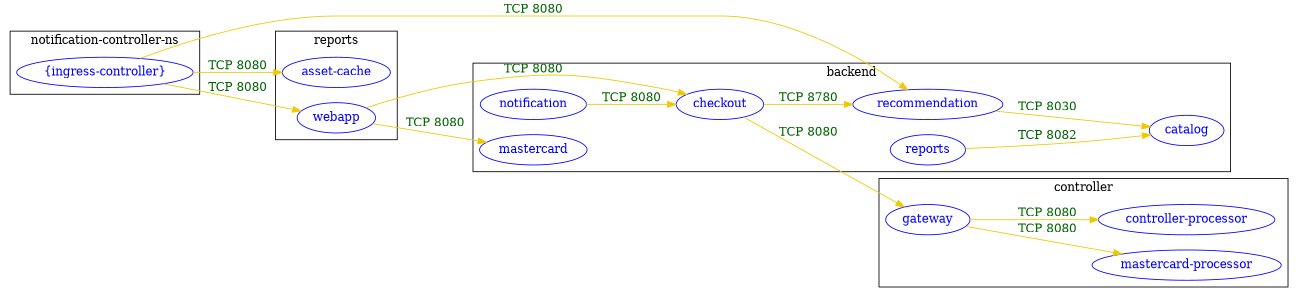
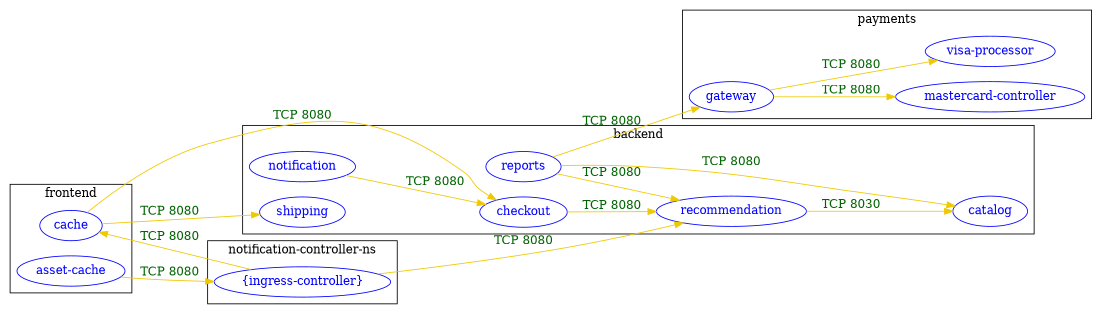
  digraph {
    rankdir=LR
    node [color=blue fontcolor=blue]
    edge [color=gold2 fontcolor=darkgreen]
    n1 [label=catalog]
    n2 [label=checkout]
    n3 [label=notification]
    n4 [label=recommendation]
    n5 [label=reports]
-   n6 [label=mastercard]
+   n6 [label=shipping]
    n7 [label="asset-cache"]
-   n8 [label=webapp]
+   n8 [label=cache]
    n9 [label="{ingress-controller}"]
    n10 [label=gateway]
-   n11 [label="mastercard-processor"]
-   n12 [label="controller-processor"]
+   n11 [label="mastercard-controller"]
+   n12 [label="visa-processor"]
    subgraph cluster_1 {
      label=backend
      n1
      n2
      n3
      n4
      n5
      n6
    }
    subgraph cluster_2 {
-     label=reports
+     label=frontend
      n7
      n8
    }
    subgraph cluster_3 {
      label="notification-controller-ns"
      n9
    }
    subgraph cluster_4 {
-     label=controller
+     label=payments
      n10
      n11
      n12
    }
-   n2 -> n4 [label="TCP 8780"]
-   n2 -> n10 [label="TCP 8080"]
+   n2 -> n4 [label="TCP 8080"]
+   n5 -> n10 [label="TCP 8080"]
    n3 -> n2 [label="TCP 8080"]
    n4 -> n1 [label="TCP 8030"]
-   n5 -> n1 [label="TCP 8082"]
+   n5 -> n1 [label="TCP 8080"]
+   n5 -> n4 [label="TCP 8080"]
    n8 -> n2 [label="TCP 8080"]
    n8 -> n6 [label="TCP 8080"]
    n9 -> n4 [label="TCP 8080"]
-   n9 -> n7 [label="TCP 8080"]
+   n7 -> n9 [label="TCP 8080"]
    n9 -> n8 [label="TCP 8080"]
    n10 -> n11 [label="TCP 8080"]
    n10 -> n12 [label="TCP 8080"]
  }
